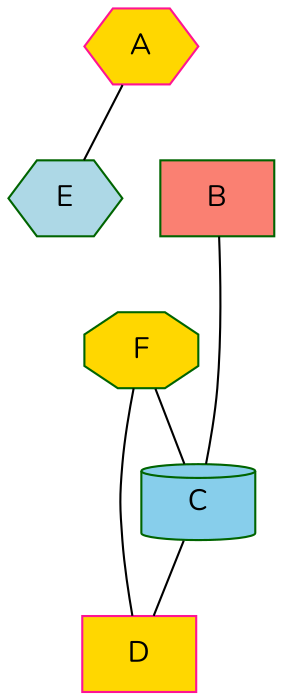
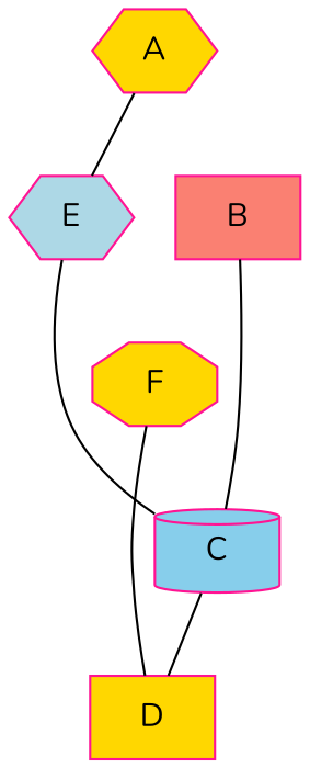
  graph {
    fontname=Nunito
    node [color=deeppink fillcolor=gold fontname=Nunito shape=hexagon style=filled]
    edge [fontname=Nunito]
    A
-   B [color=darkgreen fillcolor=salmon shape=box]
-   E [color=darkgreen fillcolor=lightblue]
-   C [color=darkgreen fillcolor=skyblue shape=cylinder]
-   F [color=darkgreen shape=octagon]
+   B [fillcolor=salmon shape=box]
+   E [fillcolor=lightblue]
+   C [fillcolor=skyblue shape=cylinder]
+   F [shape=octagon]
    D [shape=box]
    A -- B [style=invis]
    A -- E
    B -- C
    B -- F [style=invis]
-   F -- C
+   E -- C
    E -- F [style=invis]
    C -- D
    F -- D
  }
